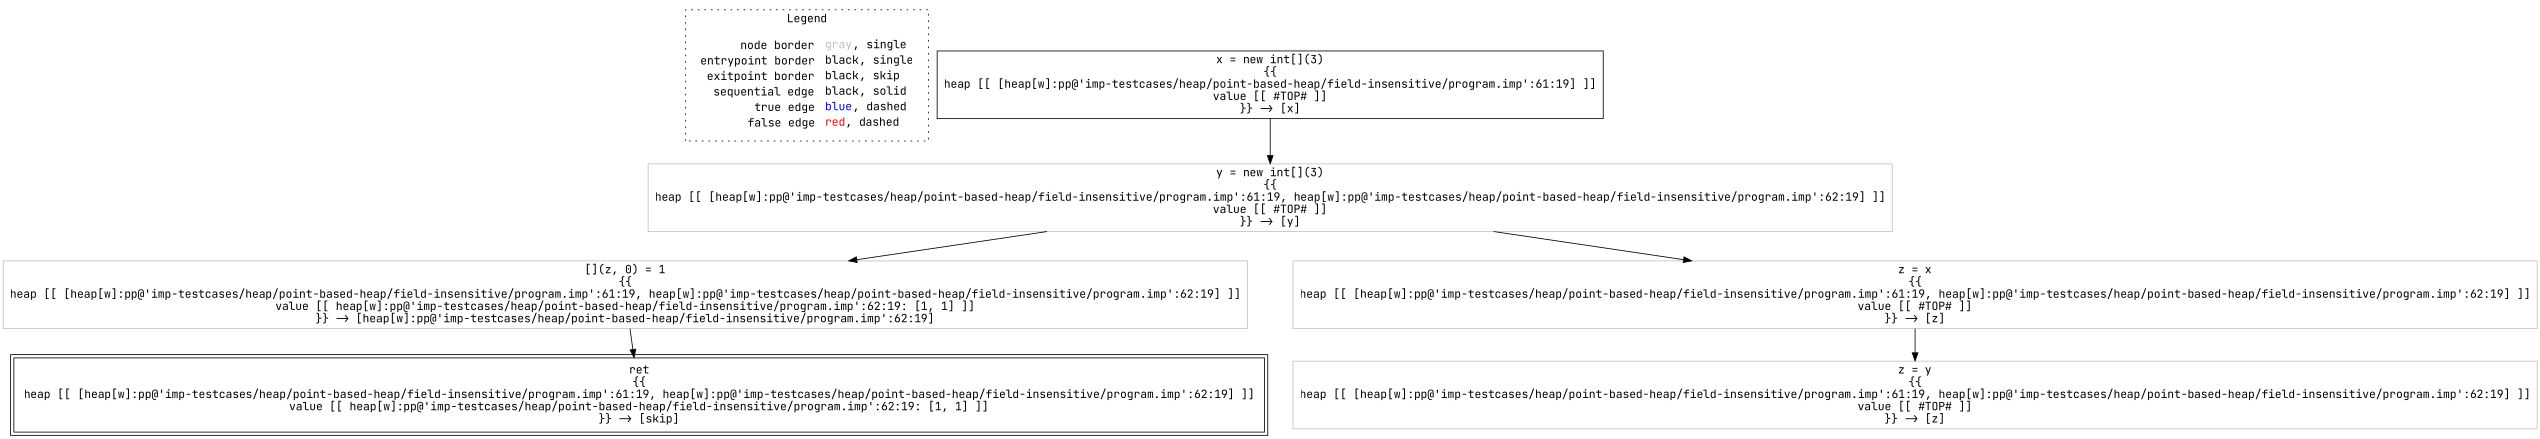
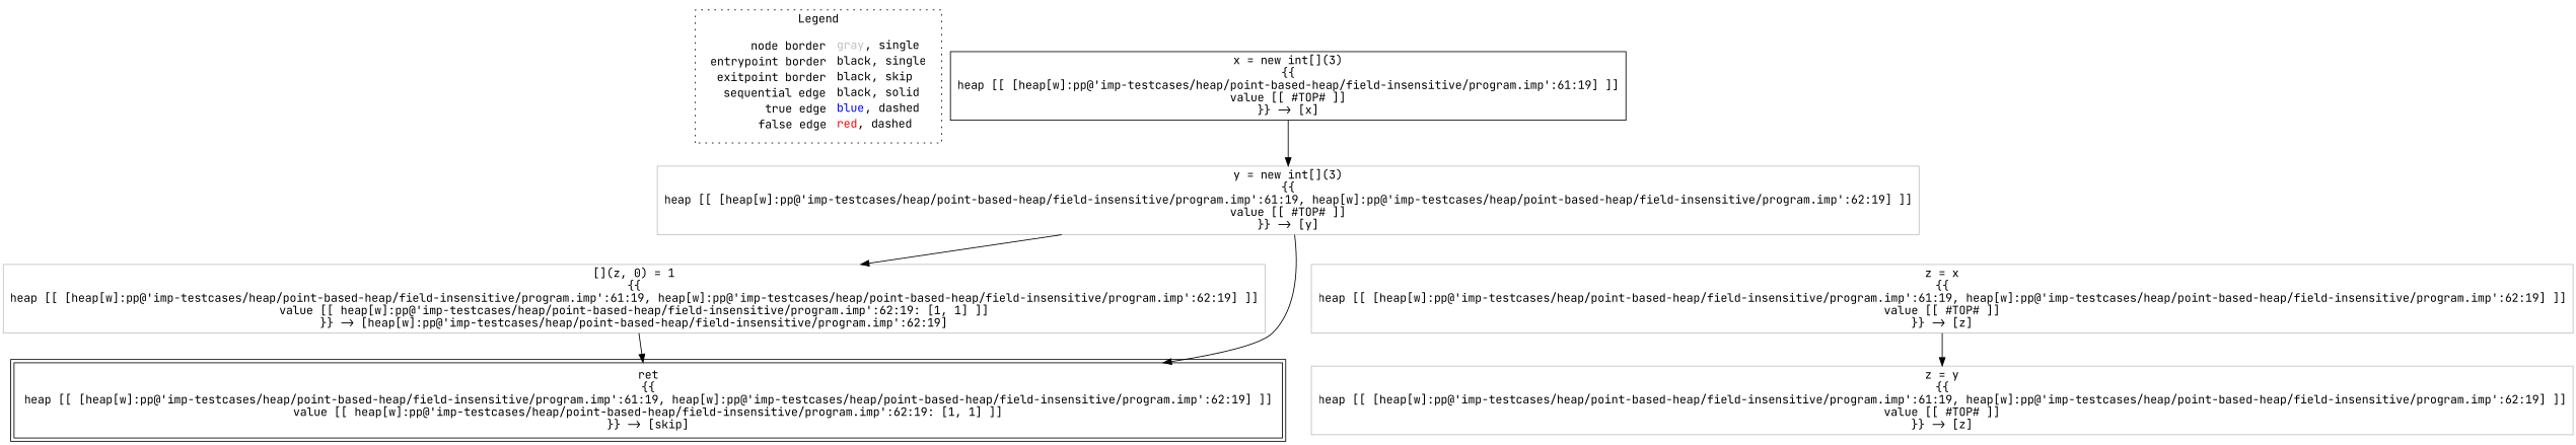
  digraph {
    fontname="JetBrains Mono"
    node [fontname="JetBrains Mono" shape=rect color=gray]
    edge [color=black fontname="JetBrains Mono"]
    n1 [label=<<table border="0" cellpadding="2" cellspacing="0" cellborder="0"><tr><td align="right">node border&nbsp;</td><td align="left"><font color="gray">gray</font>, single</td></tr><tr><td align="right">entrypoint border&nbsp;</td><td align="left"><font color="black">black</font>, single</td></tr><tr><td align="right">exitpoint border&nbsp;</td><td align="left"><font color="black">black</font>, skip</td></tr><tr><td align="right">sequential edge&nbsp;</td><td align="left"><font color="black">black</font>, solid</td></tr><tr><td align="right">true edge&nbsp;</td><td align="left"><font color="blue">blue</font>, dashed</td></tr><tr><td align="right">false edge&nbsp;</td><td align="left"><font color="red">red</font>, dashed</td></tr></table>> shape=plaintext color=""]
    n2 [color=black label=<x = new int[](3)<BR/>{{<BR/>heap [[ [heap[w]:pp@'imp-testcases/heap/point-based-heap/field-insensitive/program.imp':61:19] ]]<BR/>value [[ #TOP# ]]<BR/>}} -&gt; [x]>]
    n3 [label=<y = new int[](3)<BR/>{{<BR/>heap [[ [heap[w]:pp@'imp-testcases/heap/point-based-heap/field-insensitive/program.imp':61:19, heap[w]:pp@'imp-testcases/heap/point-based-heap/field-insensitive/program.imp':62:19] ]]<BR/>value [[ #TOP# ]]<BR/>}} -&gt; [y]>]
    n4 [label=<[](z, 0) = 1<BR/>{{<BR/>heap [[ [heap[w]:pp@'imp-testcases/heap/point-based-heap/field-insensitive/program.imp':61:19, heap[w]:pp@'imp-testcases/heap/point-based-heap/field-insensitive/program.imp':62:19] ]]<BR/>value [[ heap[w]:pp@'imp-testcases/heap/point-based-heap/field-insensitive/program.imp':62:19: [1, 1] ]]<BR/>}} -&gt; [heap[w]:pp@'imp-testcases/heap/point-based-heap/field-insensitive/program.imp':62:19]>]
    n5 [label=<z = x<BR/>{{<BR/>heap [[ [heap[w]:pp@'imp-testcases/heap/point-based-heap/field-insensitive/program.imp':61:19, heap[w]:pp@'imp-testcases/heap/point-based-heap/field-insensitive/program.imp':62:19] ]]<BR/>value [[ #TOP# ]]<BR/>}} -&gt; [z]>]
    n6 [label=<z = y<BR/>{{<BR/>heap [[ [heap[w]:pp@'imp-testcases/heap/point-based-heap/field-insensitive/program.imp':61:19, heap[w]:pp@'imp-testcases/heap/point-based-heap/field-insensitive/program.imp':62:19] ]]<BR/>value [[ #TOP# ]]<BR/>}} -&gt; [z]>]
    n7 [color=black label=<ret<BR/>{{<BR/>heap [[ [heap[w]:pp@'imp-testcases/heap/point-based-heap/field-insensitive/program.imp':61:19, heap[w]:pp@'imp-testcases/heap/point-based-heap/field-insensitive/program.imp':62:19] ]]<BR/>value [[ heap[w]:pp@'imp-testcases/heap/point-based-heap/field-insensitive/program.imp':62:19: [1, 1] ]]<BR/>}} -&gt; [skip]> peripheries=2]
    subgraph cluster_1 {
      label=Legend
      style=dotted
      n1
    }
    n2 -> n3
    n3 -> n4
-   n3 -> n5
+   n3 -> n7
    n4 -> n7
    n5 -> n6
  }
